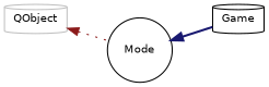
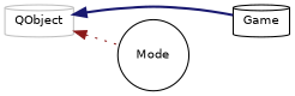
  digraph {
    rankdir=LR
    node [color=black fillcolor=white fontname=Helvetica fontsize=10 shape=cylinder style=filled]
    edge [dir=back fontname=Helvetica fontsize=10 labelfontname=Helvetica labelfontsize=10]
    n1 [color=grey75 height=0.2 label=QObject width=0.4]
    n2 [height=0.2 label=Game width=0.4]
    n3 [height=0.2 label=Mode shape=circle width=0.4]
-   n3 -> n2 [color=midnightblue style=bold]
+   n1 -> n2 [color=midnightblue style=bold]
    n1 -> n3 [color=firebrick4 style=dotted]
  }
